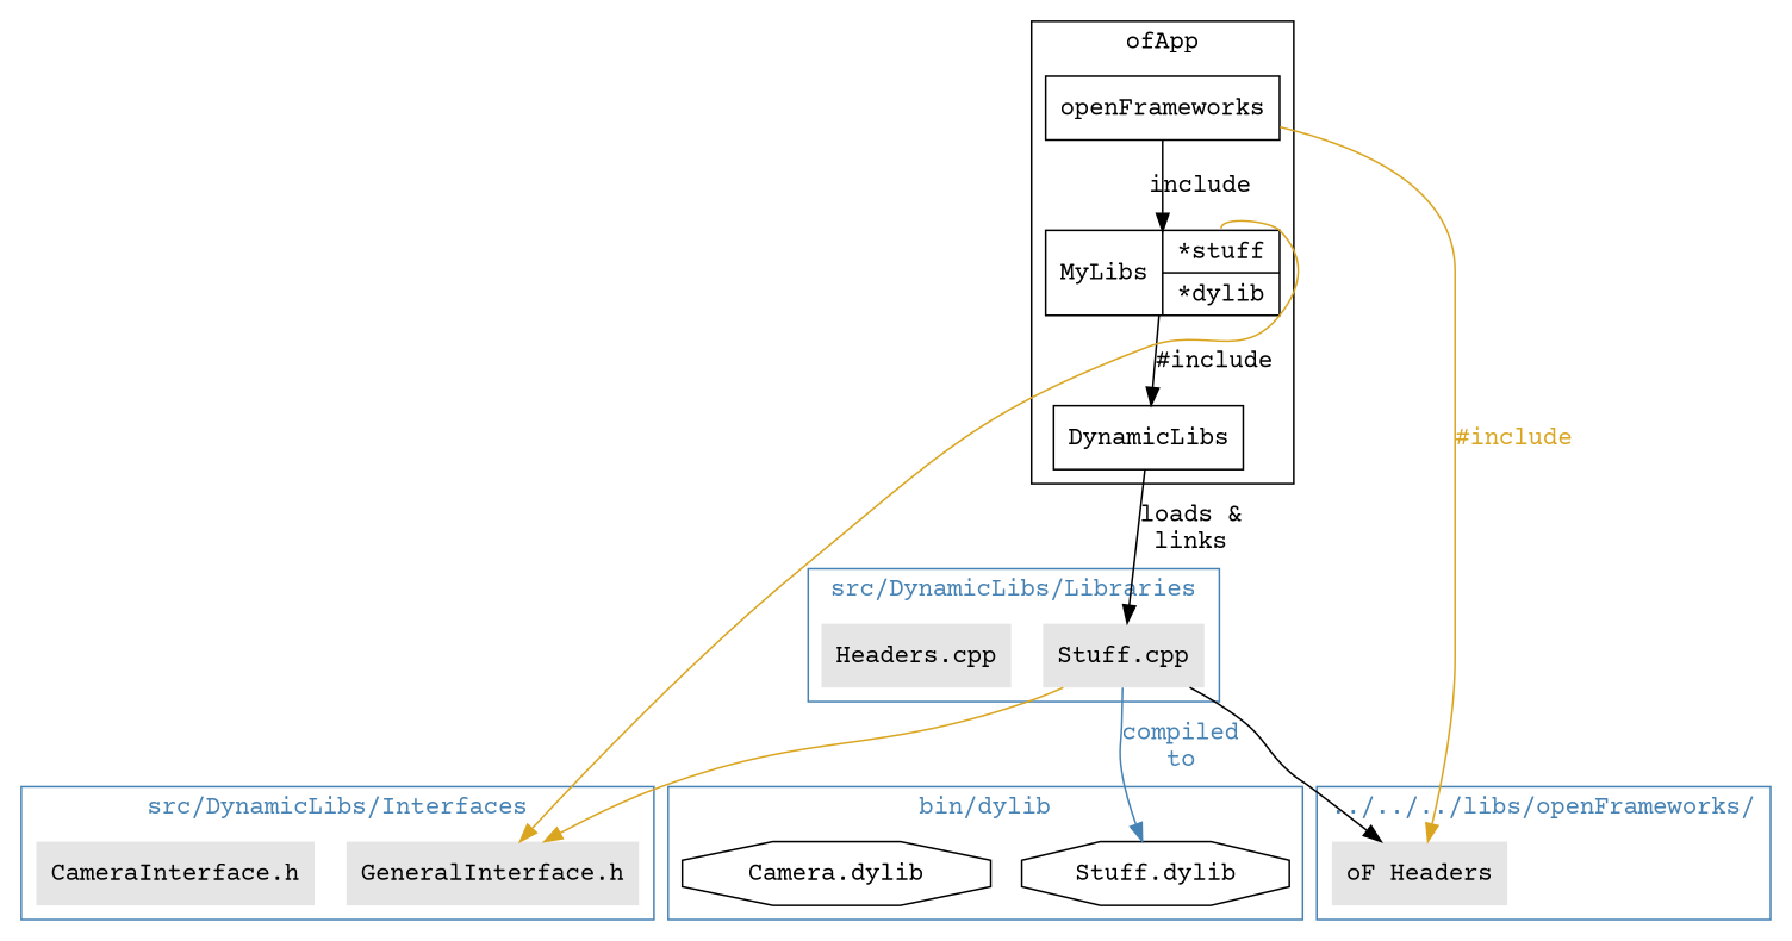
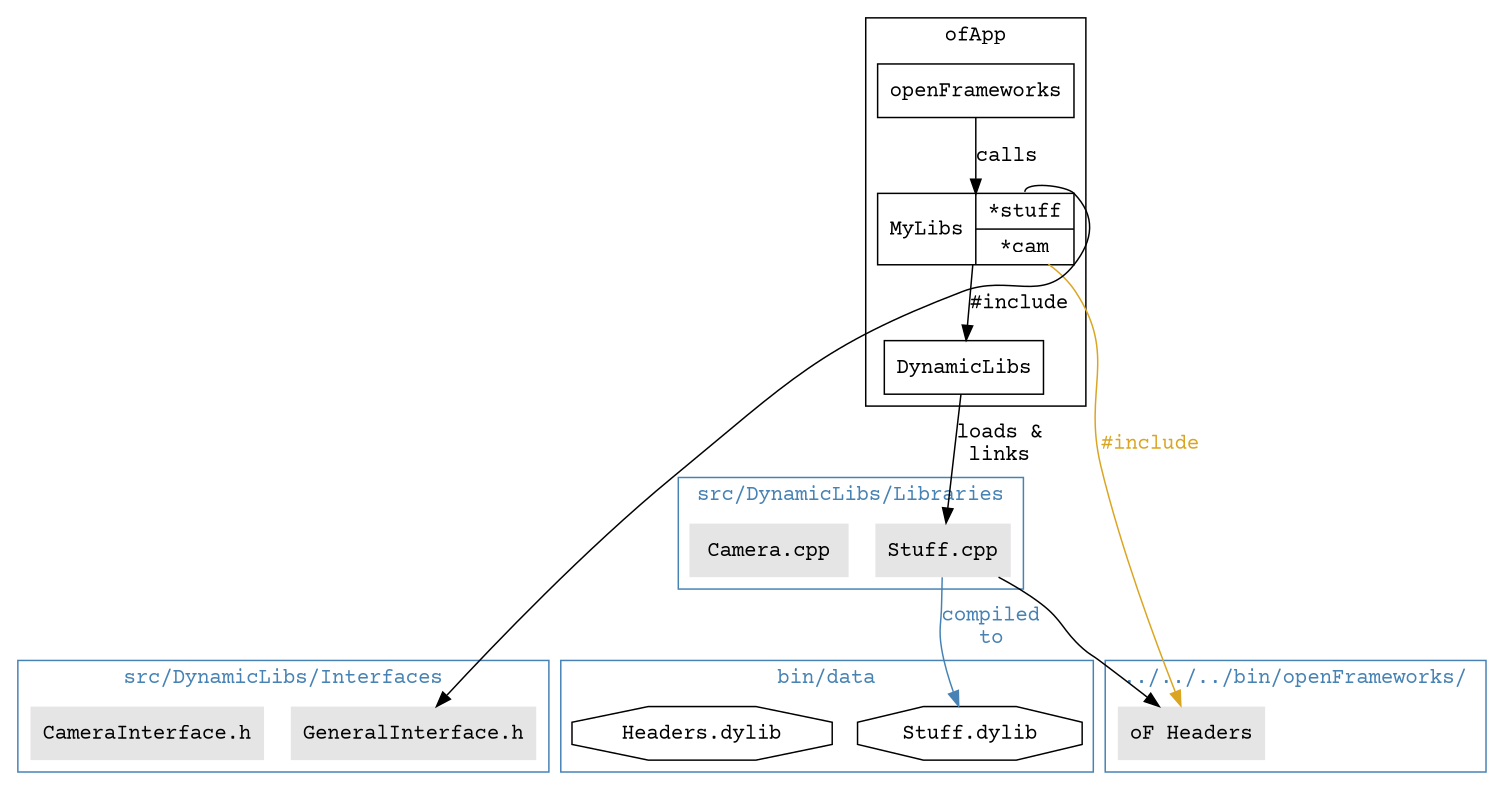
  digraph {
    compound=true
    fontname="Courier Prime"
    node [fontname="Courier Prime" shape=plaintext]
    edge [fontcolor=goldenrod fontname="Courier Prime"]
    n1 [fillcolor=grey90 label="oF Headers" style=filled]
    openFrameworks [shape=box]
-   n3 [label="<r>MyLibs|{<0>*stuff|<1>*dylib}" shape=record]
+   n3 [label="<r>MyLibs|{<0>*stuff|<1>*cam}" shape=record]
    DynamicLibs [shape=box]
    n5 [fillcolor=grey90 label="GeneralInterface.h" style=filled]
    n6 [fillcolor=grey90 label="CameraInterface.h" style=filled]
    n7 [fillcolor=grey90 label="Stuff.cpp" style=filled]
-   n8 [fillcolor=grey90 label="Headers.cpp" style=filled]
+   n8 [fillcolor=grey90 label="Camera.cpp" style=filled]
    n9 [label="Stuff.dylib" shape=octagon]
-   n10 [label="Camera.dylib" shape=octagon]
+   n10 [label="Headers.dylib" shape=octagon]
    subgraph cluster_1 {
      color=steelblue
      fontcolor=steelblue
-     label="../../../libs/openFrameworks/"
+     label="../../../bin/openFrameworks/"
      n1
    }
    subgraph cluster_2 {
      label=ofApp
      openFrameworks
      n3
      DynamicLibs
    }
    subgraph cluster_3 {
      color=steelblue
      fontcolor=steelblue
      label="src/DynamicLibs/Interfaces"
      n5
      n6
    }
    subgraph cluster_4 {
      color=steelblue
      fontcolor=steelblue
      label="src/DynamicLibs/Libraries"
      n7
      n8
    }
    subgraph cluster_5 {
      color=steelblue
      fontcolor=steelblue
-     label="bin/dylib"
+     label="bin/data"
      n9
      n10
    }
-   openFrameworks -> n1 [color=goldenrod label="#include"]
-   openFrameworks -> n3 [label=include fontcolor=""]
+   n3 -> n1 [color=goldenrod label="#include"]
+   openFrameworks -> n3 [label=calls fontcolor=""]
    n3 -> DynamicLibs [label="#include" fontcolor=""]
-   n3 -> n5 [color=goldenrod tailport=0]
+   n3 -> n5 [color=black tailport=0]
    DynamicLibs -> n7 [label="loads &\nlinks" fontcolor=""]
    n7 -> n1 [color=black]
-   n7 -> n5 [color=goldenrod]
    n7 -> n9 [color=steelblue fontcolor=steelblue label="compiled\nto"]
  }
